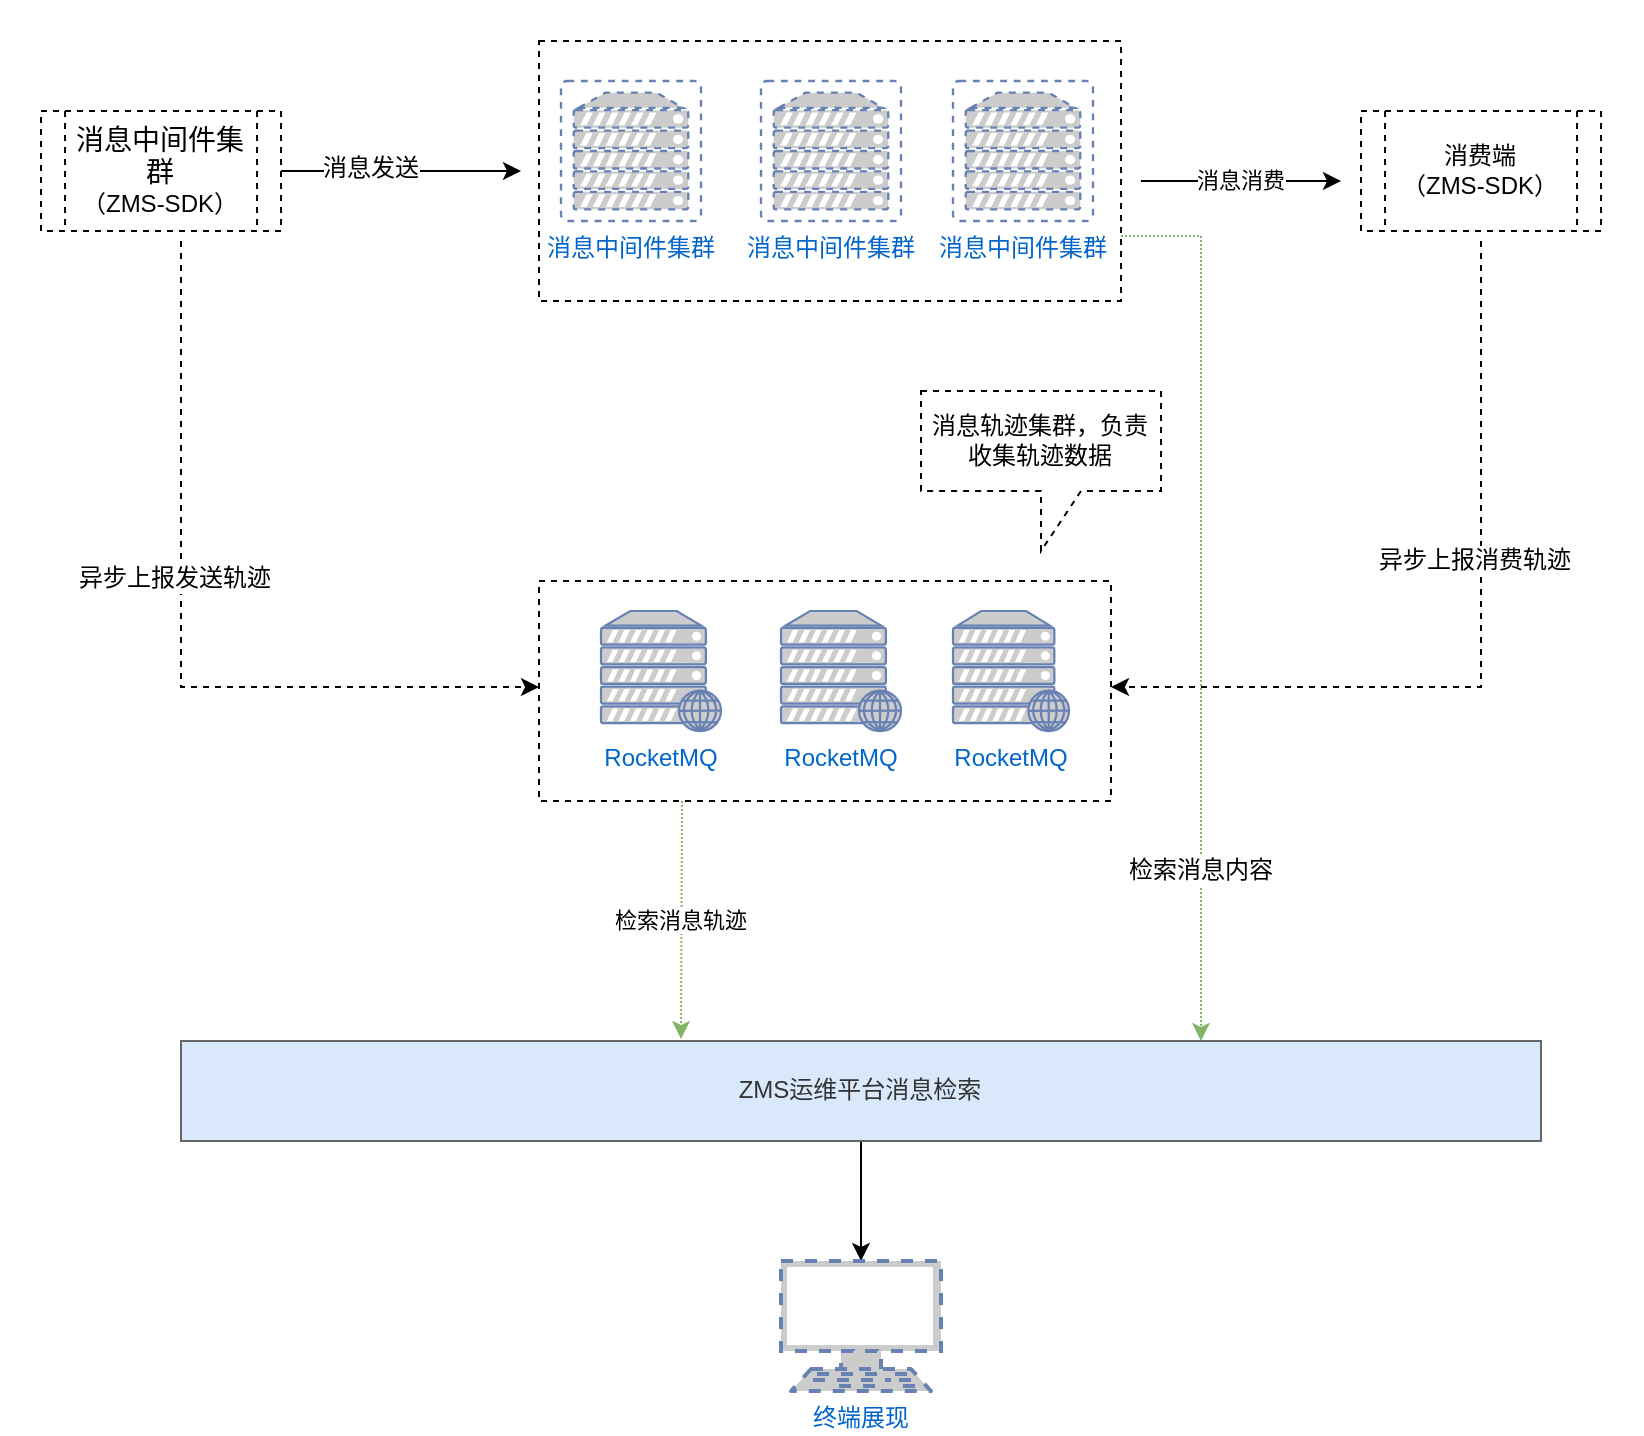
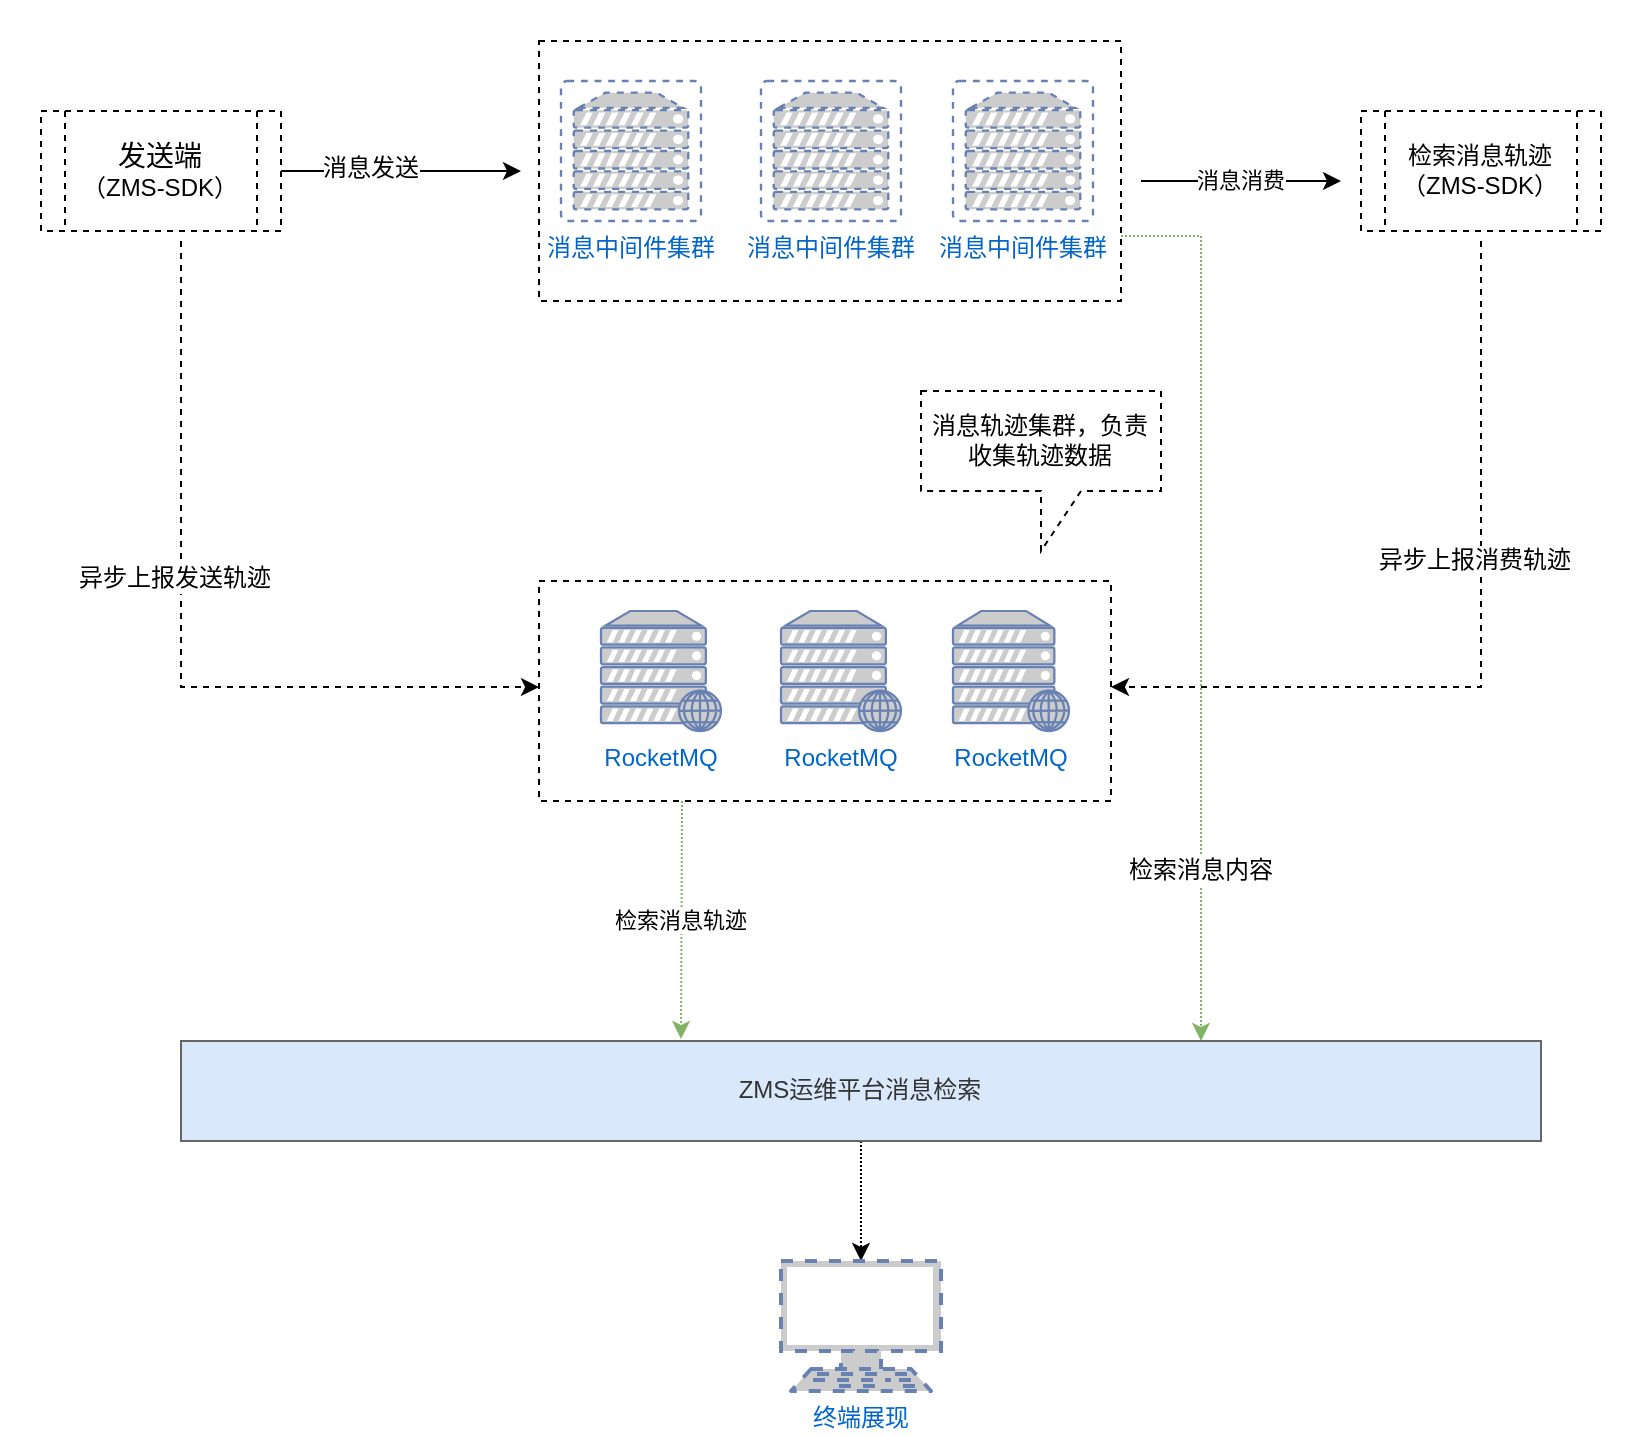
  <mxCell id="0" />
  <mxCell id="1" parent="0" />
  <mxCell id="2" style="edgeStyle=orthogonalEdgeStyle;rounded=0;orthogonalLoop=1;jettySize=auto;html=1;exitX=1;exitY=0.75;exitDx=0;exitDy=0;dashed=1;entryX=0.75;entryY=0;entryDx=0;entryDy=0;fillColor=#d5e8d4;strokeColor=#82b366;dashPattern=1 1;" edge="1" parent="1" source="4" target="24"><mxGeometry relative="1" as="geometry"><mxPoint x="600" y="350" as="targetPoint" /></mxGeometry></mxCell>
  <mxCell id="3" value="检索消息内容" style="text;html=1;resizable=0;points=[];align=center;verticalAlign=middle;labelBackgroundColor=#ffffff;" vertex="1" connectable="0" parent="2"><mxGeometry x="0.615" y="-1" relative="1" as="geometry"><mxPoint as="offset" /></mxGeometry></mxCell>
  <mxCell id="4" value="" style="rounded=0;whiteSpace=wrap;html=1;dashed=1;" vertex="1" parent="1"><mxGeometry x="269" y="20" width="291" height="130" as="geometry" /></mxCell>
  <mxCell id="5" value="检索消息轨迹" style="edgeStyle=orthogonalEdgeStyle;rounded=0;orthogonalLoop=1;jettySize=auto;html=1;exitX=0.25;exitY=1;exitDx=0;exitDy=0;dashed=1;fillColor=#d5e8d4;strokeColor=#82b366;dashPattern=1 1;" edge="1" parent="1" source="6"><mxGeometry relative="1" as="geometry"><mxPoint x="340" y="519" as="targetPoint" /><Array as="points"><mxPoint x="340" y="400" /></Array></mxGeometry></mxCell>
  <mxCell id="6" value="" style="rounded=0;whiteSpace=wrap;html=1;dashed=1;" vertex="1" parent="1"><mxGeometry x="269" y="290" width="286" height="110" as="geometry" /></mxCell>
  <mxCell id="7" value="RocketMQ" style="fontColor=#0066CC;verticalAlign=top;verticalLabelPosition=bottom;labelPosition=center;align=center;html=1;outlineConnect=0;fillColor=#CCCCCC;strokeColor=#6881B3;gradientColor=none;gradientDirection=north;strokeWidth=2;shape=mxgraph.networks.web_server;" parent="1" vertex="1"><mxGeometry x="300" y="305" width="60" height="60" as="geometry" /></mxCell>
  <mxCell id="8" value="RocketMQ" style="fontColor=#0066CC;verticalAlign=top;verticalLabelPosition=bottom;labelPosition=center;align=center;html=1;outlineConnect=0;fillColor=#CCCCCC;strokeColor=#6881B3;gradientColor=none;gradientDirection=north;strokeWidth=2;shape=mxgraph.networks.web_server;" parent="1" vertex="1"><mxGeometry x="390" y="305" width="60" height="60" as="geometry" /></mxCell>
  <mxCell id="9" value="RocketMQ" style="fontColor=#0066CC;verticalAlign=top;verticalLabelPosition=bottom;labelPosition=center;align=center;html=1;outlineConnect=0;fillColor=#CCCCCC;strokeColor=#6881B3;gradientColor=none;gradientDirection=north;strokeWidth=2;shape=mxgraph.networks.web_server;" parent="1" vertex="1"><mxGeometry x="476" y="305" width="58" height="60" as="geometry" /></mxCell>
  <mxCell id="10" value="消息轨迹集群，负责收集轨迹数据" style="shape=callout;whiteSpace=wrap;html=1;perimeter=calloutPerimeter;dashed=1;" vertex="1" parent="1"><mxGeometry x="460" y="195" width="120" height="80" as="geometry" /></mxCell>
  <mxCell id="11" style="edgeStyle=orthogonalEdgeStyle;rounded=0;orthogonalLoop=1;jettySize=auto;html=1;dashed=1;" edge="1" parent="1"><mxGeometry relative="1" as="geometry"><mxPoint x="90" y="120" as="sourcePoint" /><mxPoint x="269" y="343" as="targetPoint" /><Array as="points"><mxPoint x="90" y="343" /><mxPoint x="269" y="343" /></Array></mxGeometry></mxCell>
  <mxCell id="12" value="异步上报发送轨迹" style="text;html=1;resizable=0;points=[];align=center;verticalAlign=middle;labelBackgroundColor=#ffffff;" vertex="1" connectable="0" parent="11"><mxGeometry x="-0.227" y="-2" relative="1" as="geometry"><mxPoint x="-2" y="13" as="offset" /></mxGeometry></mxCell>
- <mxCell id="13" value="&lt;font style=&quot;font-size: 14px&quot;&gt;消息中间件集群&lt;/font&gt;&lt;br&gt;（ZMS-SDK）&lt;br&gt;" style="shape=process;whiteSpace=wrap;html=1;backgroundOutline=1;dashed=1;" vertex="1" parent="1"><mxGeometry x="20" y="55" width="120" height="60" as="geometry" /></mxCell>
+ <mxCell id="13" value="&lt;font style=&quot;font-size: 14px&quot;&gt;发送端&lt;/font&gt;&lt;br&gt;（ZMS-SDK）&lt;br&gt;" style="shape=process;whiteSpace=wrap;html=1;backgroundOutline=1;dashed=1;" vertex="1" parent="1"><mxGeometry x="20" y="55" width="120" height="60" as="geometry" /></mxCell>
  <mxCell id="14" style="edgeStyle=orthogonalEdgeStyle;rounded=0;orthogonalLoop=1;jettySize=auto;html=1;dashed=1;" edge="1" parent="1"><mxGeometry relative="1" as="geometry"><mxPoint x="740" y="120" as="sourcePoint" /><mxPoint x="555" y="343" as="targetPoint" /><Array as="points"><mxPoint x="740" y="343" /></Array></mxGeometry></mxCell>
  <mxCell id="15" value="异步上报消费轨迹" style="text;html=1;resizable=0;points=[];align=center;verticalAlign=middle;labelBackgroundColor=#ffffff;" vertex="1" connectable="0" parent="14"><mxGeometry x="-0.258" y="-2" relative="1" as="geometry"><mxPoint x="-2" y="8" as="offset" /></mxGeometry></mxCell>
- <mxCell id="16" value="&lt;font style=&quot;font-size: 12px&quot;&gt;消费端&lt;br&gt;（ZMS-SDK）&lt;/font&gt;" style="shape=process;whiteSpace=wrap;html=1;backgroundOutline=1;dashed=1;" vertex="1" parent="1"><mxGeometry x="680" y="55" width="120" height="60" as="geometry" /></mxCell>
+ <mxCell id="16" value="&lt;font style=&quot;font-size: 12px&quot;&gt;检索消息轨迹&lt;br&gt;（ZMS-SDK）&lt;/font&gt;" style="shape=process;whiteSpace=wrap;html=1;backgroundOutline=1;dashed=1;" vertex="1" parent="1"><mxGeometry x="680" y="55" width="120" height="60" as="geometry" /></mxCell>
  <mxCell id="17" value="消息中间件集群" style="fontColor=#0066CC;verticalAlign=top;verticalLabelPosition=bottom;labelPosition=center;align=center;html=1;outlineConnect=0;fillColor=#CCCCCC;strokeColor=#6881B3;gradientColor=none;gradientDirection=north;strokeWidth=2;shape=mxgraph.networks.virtual_server;dashed=1;" vertex="1" parent="1"><mxGeometry x="280" y="40" width="70" height="70" as="geometry" /></mxCell>
  <mxCell id="18" value="消息中间件集群" style="fontColor=#0066CC;verticalAlign=top;verticalLabelPosition=bottom;labelPosition=center;align=center;html=1;outlineConnect=0;fillColor=#CCCCCC;strokeColor=#6881B3;gradientColor=none;gradientDirection=north;strokeWidth=2;shape=mxgraph.networks.virtual_server;dashed=1;" vertex="1" parent="1"><mxGeometry x="380" y="40" width="70" height="70" as="geometry" /></mxCell>
  <mxCell id="19" value="消息中间件集群" style="fontColor=#0066CC;verticalAlign=top;verticalLabelPosition=bottom;labelPosition=center;align=center;html=1;outlineConnect=0;fillColor=#CCCCCC;strokeColor=#6881B3;gradientColor=none;gradientDirection=north;strokeWidth=2;shape=mxgraph.networks.virtual_server;dashed=1;" vertex="1" parent="1"><mxGeometry x="476" y="40" width="70" height="70" as="geometry" /></mxCell>
  <mxCell id="20" value="" style="endArrow=classic;html=1;" edge="1" parent="1" source="13"><mxGeometry width="50" height="50" relative="1" as="geometry"><mxPoint x="140" y="135" as="sourcePoint" /><mxPoint x="260" y="85" as="targetPoint" /></mxGeometry></mxCell>
  <mxCell id="21" value="消息发送" style="text;html=1;resizable=0;points=[];align=center;verticalAlign=middle;labelBackgroundColor=#ffffff;" vertex="1" connectable="0" parent="20"><mxGeometry x="-0.267" y="2" relative="1" as="geometry"><mxPoint as="offset" /></mxGeometry></mxCell>
  <mxCell id="22" value="消息消费" style="endArrow=classic;html=1;" edge="1" parent="1"><mxGeometry width="50" height="50" relative="1" as="geometry"><mxPoint x="570" y="90" as="sourcePoint" /><mxPoint x="670" y="90" as="targetPoint" /></mxGeometry></mxCell>
- <mxCell id="23" style="edgeStyle=orthogonalEdgeStyle;rounded=0;orthogonalLoop=1;jettySize=auto;html=1;dashed=0;dashPattern=1 1;" edge="1" parent="1" source="24" target="25"><mxGeometry relative="1" as="geometry" /></mxCell>
+ <mxCell id="23" style="edgeStyle=orthogonalEdgeStyle;rounded=0;orthogonalLoop=1;jettySize=auto;html=1;dashed=1;dashPattern=1 1;" edge="1" parent="1" source="24" target="25"><mxGeometry relative="1" as="geometry" /></mxCell>
  <mxCell id="24" value="ZMS运维平台消息检索" style="rounded=0;whiteSpace=wrap;html=1;fillColor=#dae8fc;strokeColor=#666666;fontColor=#333333;" vertex="1" parent="1"><mxGeometry x="90" y="520" width="680" height="50" as="geometry" /></mxCell>
  <mxCell id="25" value="终端展现" style="fontColor=#0066CC;verticalAlign=top;verticalLabelPosition=bottom;labelPosition=center;align=center;html=1;outlineConnect=0;fillColor=#CCCCCC;strokeColor=#6881B3;gradientColor=none;gradientDirection=north;strokeWidth=2;shape=mxgraph.networks.terminal;dashed=1;" vertex="1" parent="1"><mxGeometry x="390" y="630" width="80" height="65" as="geometry" /></mxCell>
